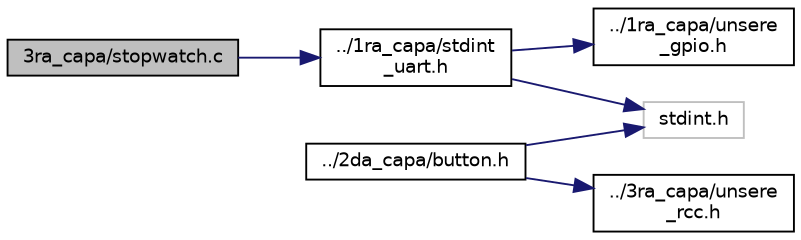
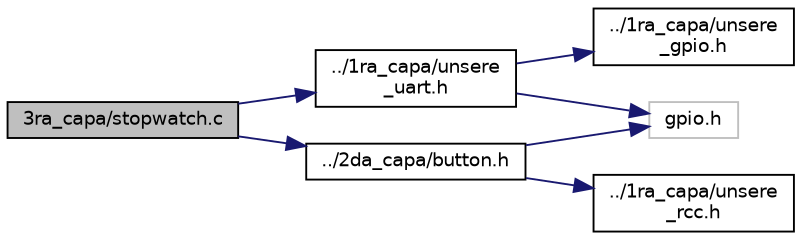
  digraph {
    rankdir=LR
    node [color=black fillcolor=white fontname=Helvetica fontsize=10 shape=record style=filled]
    edge [color=midnightblue fontname=Helvetica fontsize=10 labelfontname=Helvetica labelfontsize=10 style=solid]
    n1 [fillcolor=grey75 fontcolor=black height=0.2 label="3ra_capa/stopwatch.c" width=0.4]
-   n2 [height=0.2 label="../1ra_capa/stdint\l_uart.h" width=0.4]
+   n2 [height=0.2 label="../1ra_capa/unsere\l_uart.h" width=0.4]
    n3 [height=0.2 label="../2da_capa/button.h" width=0.4]
    n4 [height=0.2 label="../1ra_capa/unsere\l_gpio.h" width=0.4]
-   n5 [color=grey75 height=0.2 label="stdint.h" width=0.4]
-   n6 [height=0.2 label="../3ra_capa/unsere\l_rcc.h" width=0.4]
+   n5 [color=grey75 height=0.2 label="gpio.h" width=0.4]
+   n6 [height=0.2 label="../1ra_capa/unsere\l_rcc.h" width=0.4]
    n1 -> n2
+   n1 -> n3
    n2 -> n4
    n2 -> n5
    n3 -> n5
    n3 -> n6
  }
